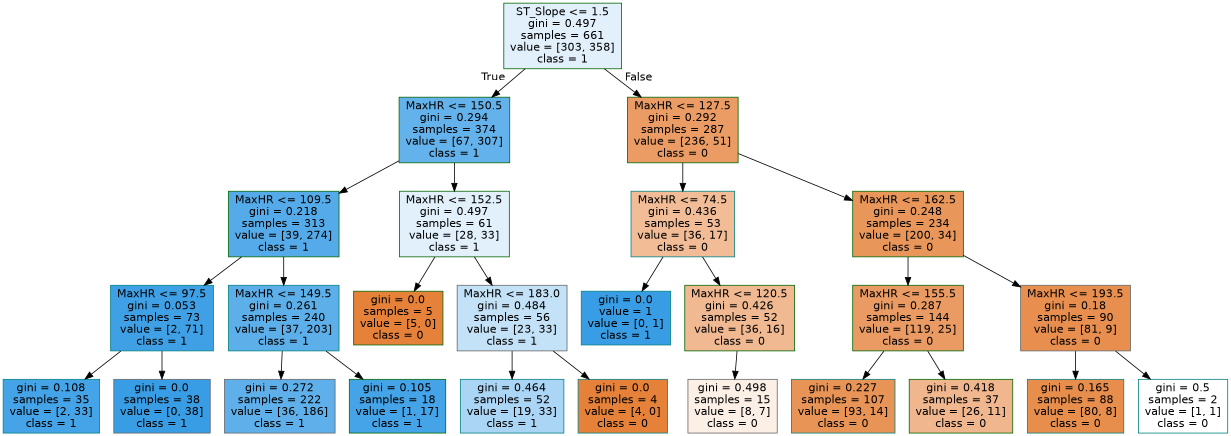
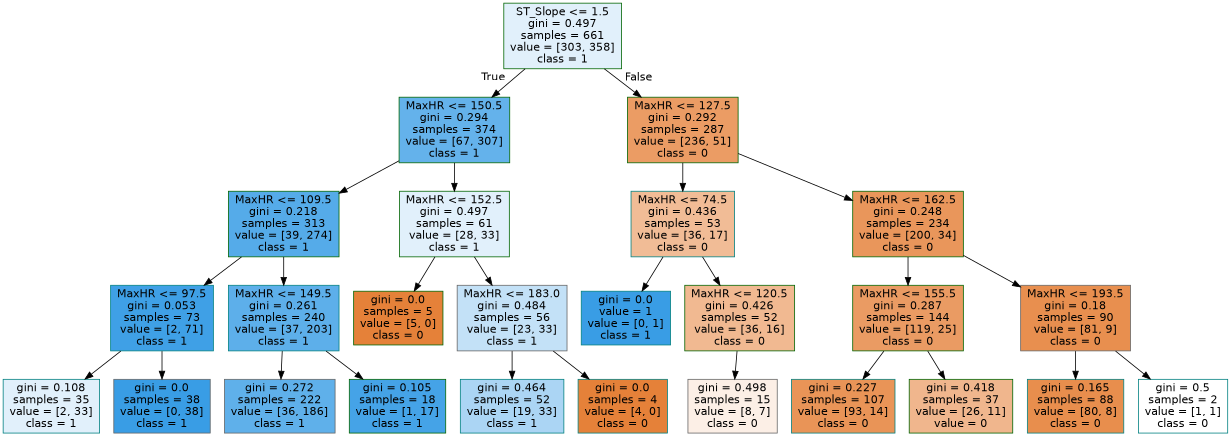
  digraph {
    node [color=darkgreen fillcolor="#e1f0fb" fontname=helvetica shape=box style=filled]
    edge [fontname=helvetica]
    n1 [label="ST_Slope <= 1.5\ngini = 0.497\nsamples = 661\nvalue = [303, 358]\nclass = 1"]
    n2 [fillcolor="#64b2eb" label="MaxHR <= 150.5\ngini = 0.294\nsamples = 374\nvalue = [67, 307]\nclass = 1"]
    n3 [fillcolor="#eb9c64" label="MaxHR <= 127.5\ngini = 0.292\nsamples = 287\nvalue = [236, 51]\nclass = 0"]
    n4 [fillcolor="#55abe9" label="MaxHR <= 109.5\ngini = 0.218\nsamples = 313\nvalue = [39, 274]\nclass = 1"]
    n5 [label="MaxHR <= 152.5\ngini = 0.497\nsamples = 61\nvalue = [28, 33]\nclass = 1"]
    n6 [color=teal fillcolor="#f1bc96" label="MaxHR <= 74.5\ngini = 0.436\nsamples = 53\nvalue = [36, 17]\nclass = 0"]
    n7 [fillcolor="#e9965b" label="MaxHR <= 162.5\ngini = 0.248\nsamples = 234\nvalue = [200, 34]\nclass = 0"]
    n8 [color=teal fillcolor="#3fa0e6" label="MaxHR <= 97.5\ngini = 0.053\nsamples = 73\nvalue = [2, 71]\nclass = 1"]
    n9 [color=teal fillcolor="#5dafea" label="MaxHR <= 149.5\ngini = 0.261\nsamples = 240\nvalue = [37, 203]\nclass = 1"]
    n10 [fillcolor="#e58139" label="gini = 0.0\nsamples = 5\nvalue = [5, 0]\nclass = 0"]
    n11 [color=gray40 fillcolor="#c3e1f7" label="MaxHR <= 183.0\ngini = 0.484\nsamples = 56\nvalue = [23, 33]\nclass = 1"]
-   n12 [color=teal fillcolor="#45a3e7" label="gini = 0.108\nsamples = 35\nvalue = [2, 33]\nclass = 1"]
+   n12 [color=teal label="gini = 0.108\nsamples = 35\nvalue = [2, 33]\nclass = 1"]
    n13 [color=gray40 fillcolor="#399de5" label="gini = 0.0\nsamples = 38\nvalue = [0, 38]\nclass = 1"]
    n14 [color=gray40 fillcolor="#5fb0ea" label="gini = 0.272\nsamples = 222\nvalue = [36, 186]\nclass = 1"]
    n15 [fillcolor="#45a3e7" label="gini = 0.105\nsamples = 18\nvalue = [1, 17]\nclass = 1"]
    n16 [color=teal fillcolor="#abd5f4" label="gini = 0.464\nsamples = 52\nvalue = [19, 33]\nclass = 1"]
    n17 [color=teal fillcolor="#e58139" label="gini = 0.0\nsamples = 4\nvalue = [4, 0]\nclass = 0"]
    n18 [color=teal fillcolor="#399de5" label="gini = 0.0\nvalue = 1\nvalue = [0, 1]\nclass = 1"]
    n19 [fillcolor="#f1b991" label="MaxHR <= 120.5\ngini = 0.426\nsamples = 52\nvalue = [36, 16]\nclass = 0"]
    n20 [fillcolor="#ea9b63" label="MaxHR <= 155.5\ngini = 0.287\nsamples = 144\nvalue = [119, 25]\nclass = 0"]
    n21 [color=gray40 fillcolor="#e88f4f" label="MaxHR <= 193.5\ngini = 0.18\nsamples = 90\nvalue = [81, 9]\nclass = 0"]
    n22 [color=gray40 fillcolor="#fcefe6" label="gini = 0.498\nsamples = 15\nvalue = [8, 7]\nclass = 0"]
    n23 [color=teal fillcolor="#e99457" label="gini = 0.227\nsamples = 107\nvalue = [93, 14]\nclass = 0"]
-   n24 [fillcolor="#f0b68d" label="gini = 0.418\nsamples = 37\nvalue = [26, 11]\nclass = 0"]
+   n24 [fillcolor="#f0b68d" label="gini = 0.418\nsamples = 37\nvalue = [26, 11]\nvalue = 0"]
    n25 [color=teal fillcolor="#e88e4d" label="gini = 0.165\nsamples = 88\nvalue = [80, 8]\nclass = 0"]
    n26 [color=teal fillcolor="#ffffff" label="gini = 0.5\nsamples = 2\nvalue = [1, 1]\nclass = 0"]
    n1 -> n2 [headlabel=True labelangle=45 labeldistance=2.5]
    n1 -> n3 [headlabel=False labelangle=-45 labeldistance=2.5]
    n2 -> n4
    n2 -> n5
    n3 -> n6
    n3 -> n7
    n4 -> n8
    n4 -> n9
    n5 -> n10
    n5 -> n11
    n6 -> n18
    n6 -> n19
    n7 -> n20
    n7 -> n21
    n8 -> n12
    n8 -> n13
    n9 -> n14
    n9 -> n15
    n11 -> n16
    n11 -> n17
    n19 -> n22
    n20 -> n23
    n20 -> n24
    n21 -> n25
    n21 -> n26
  }
